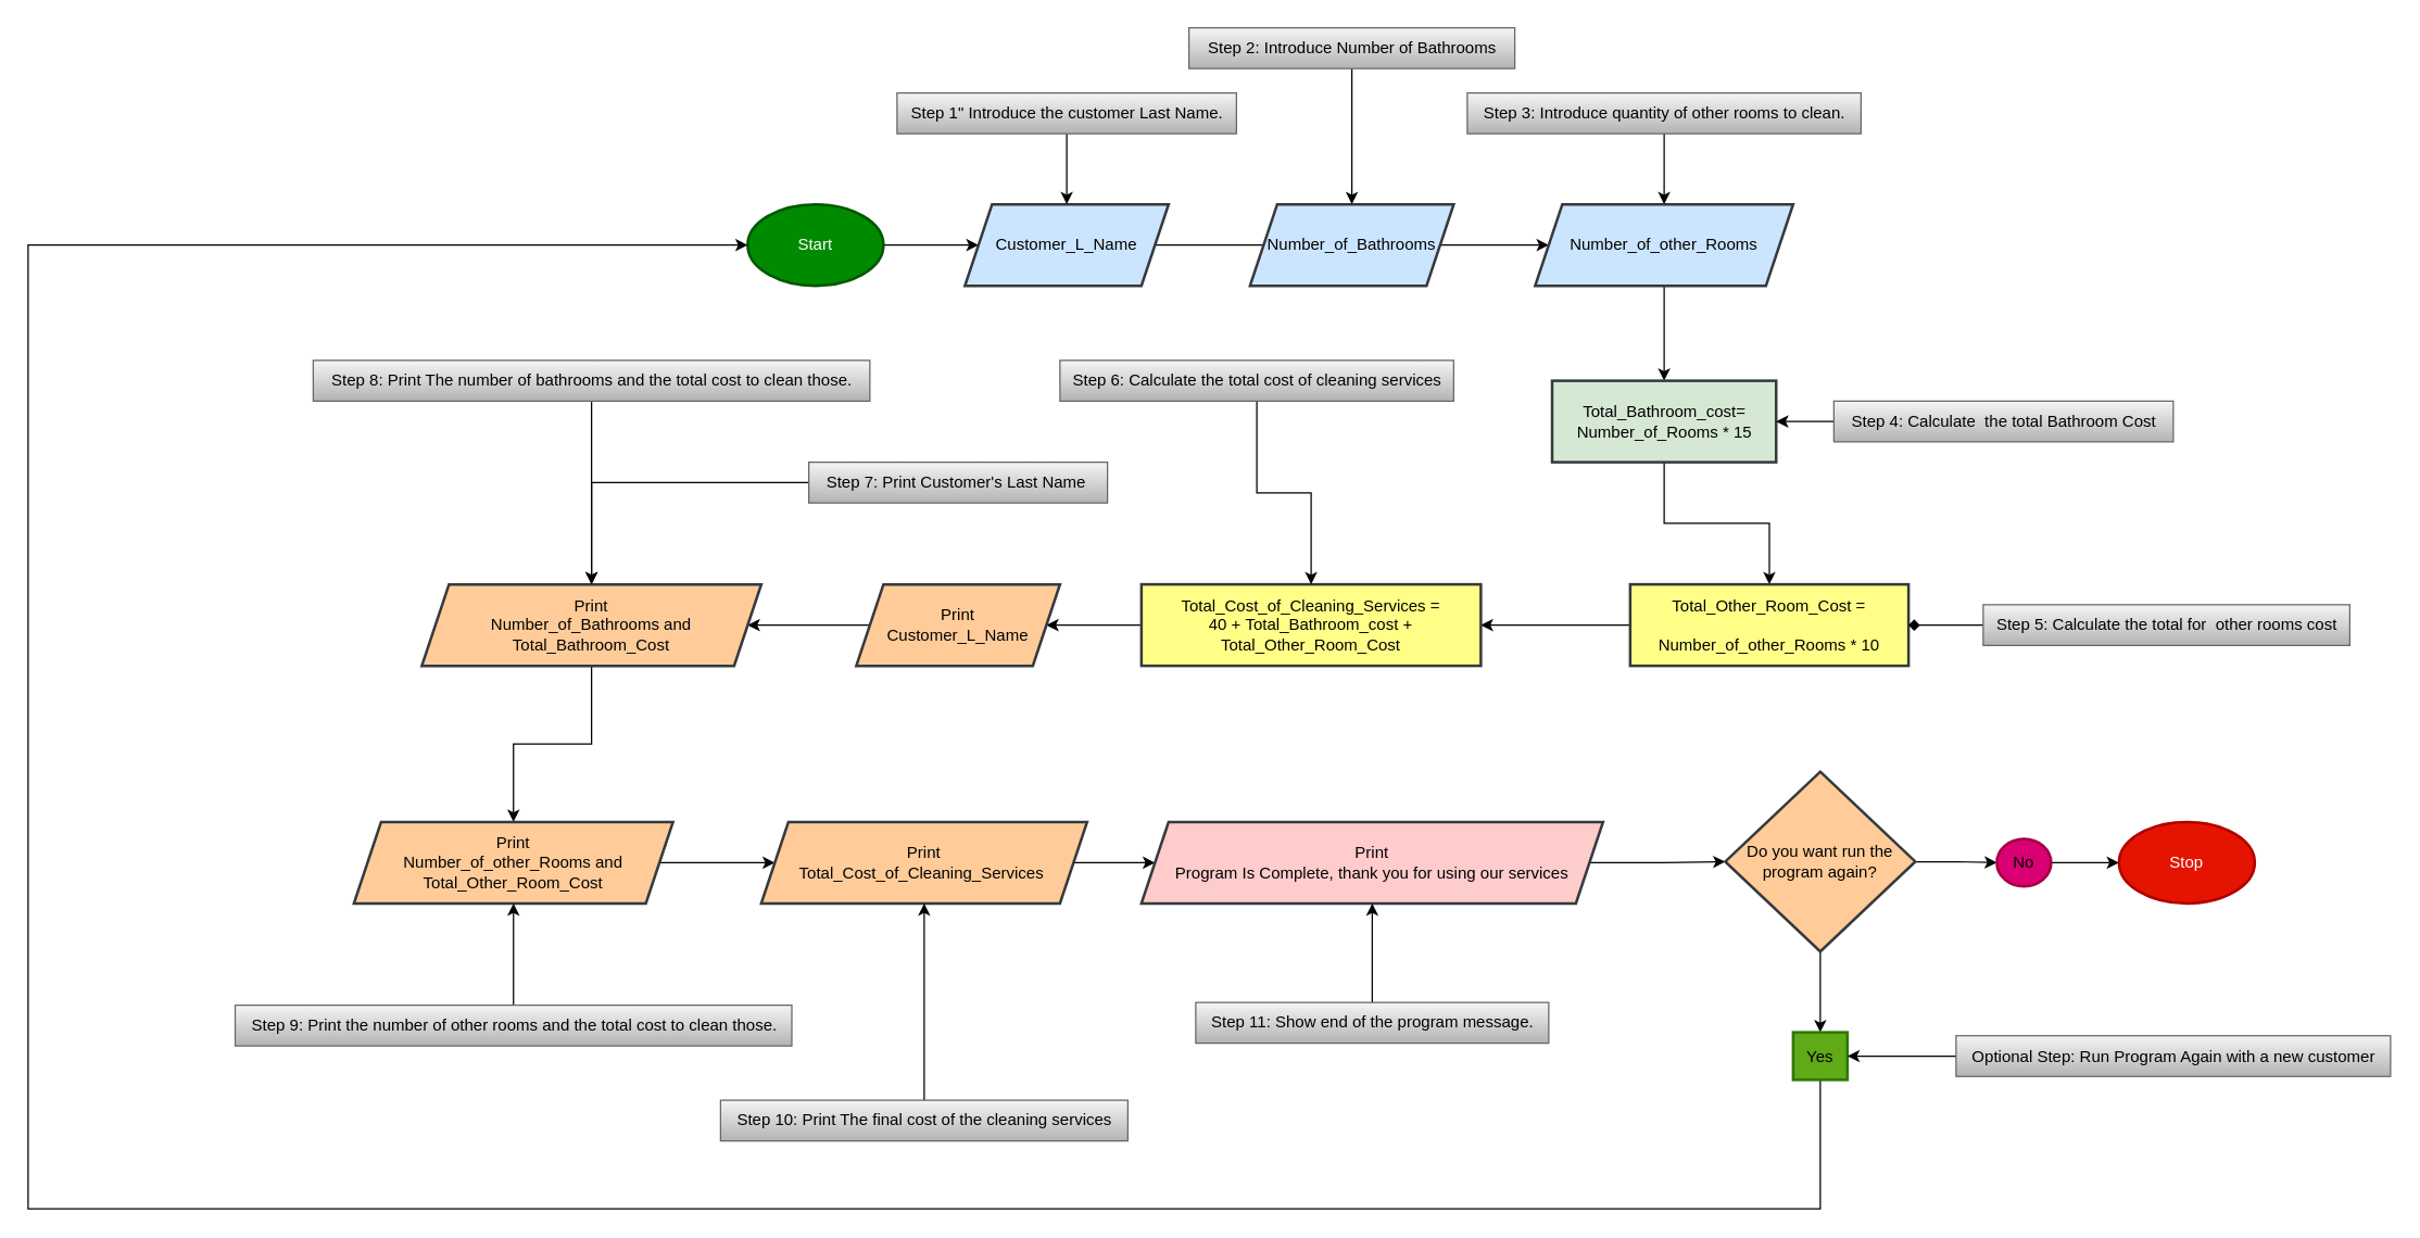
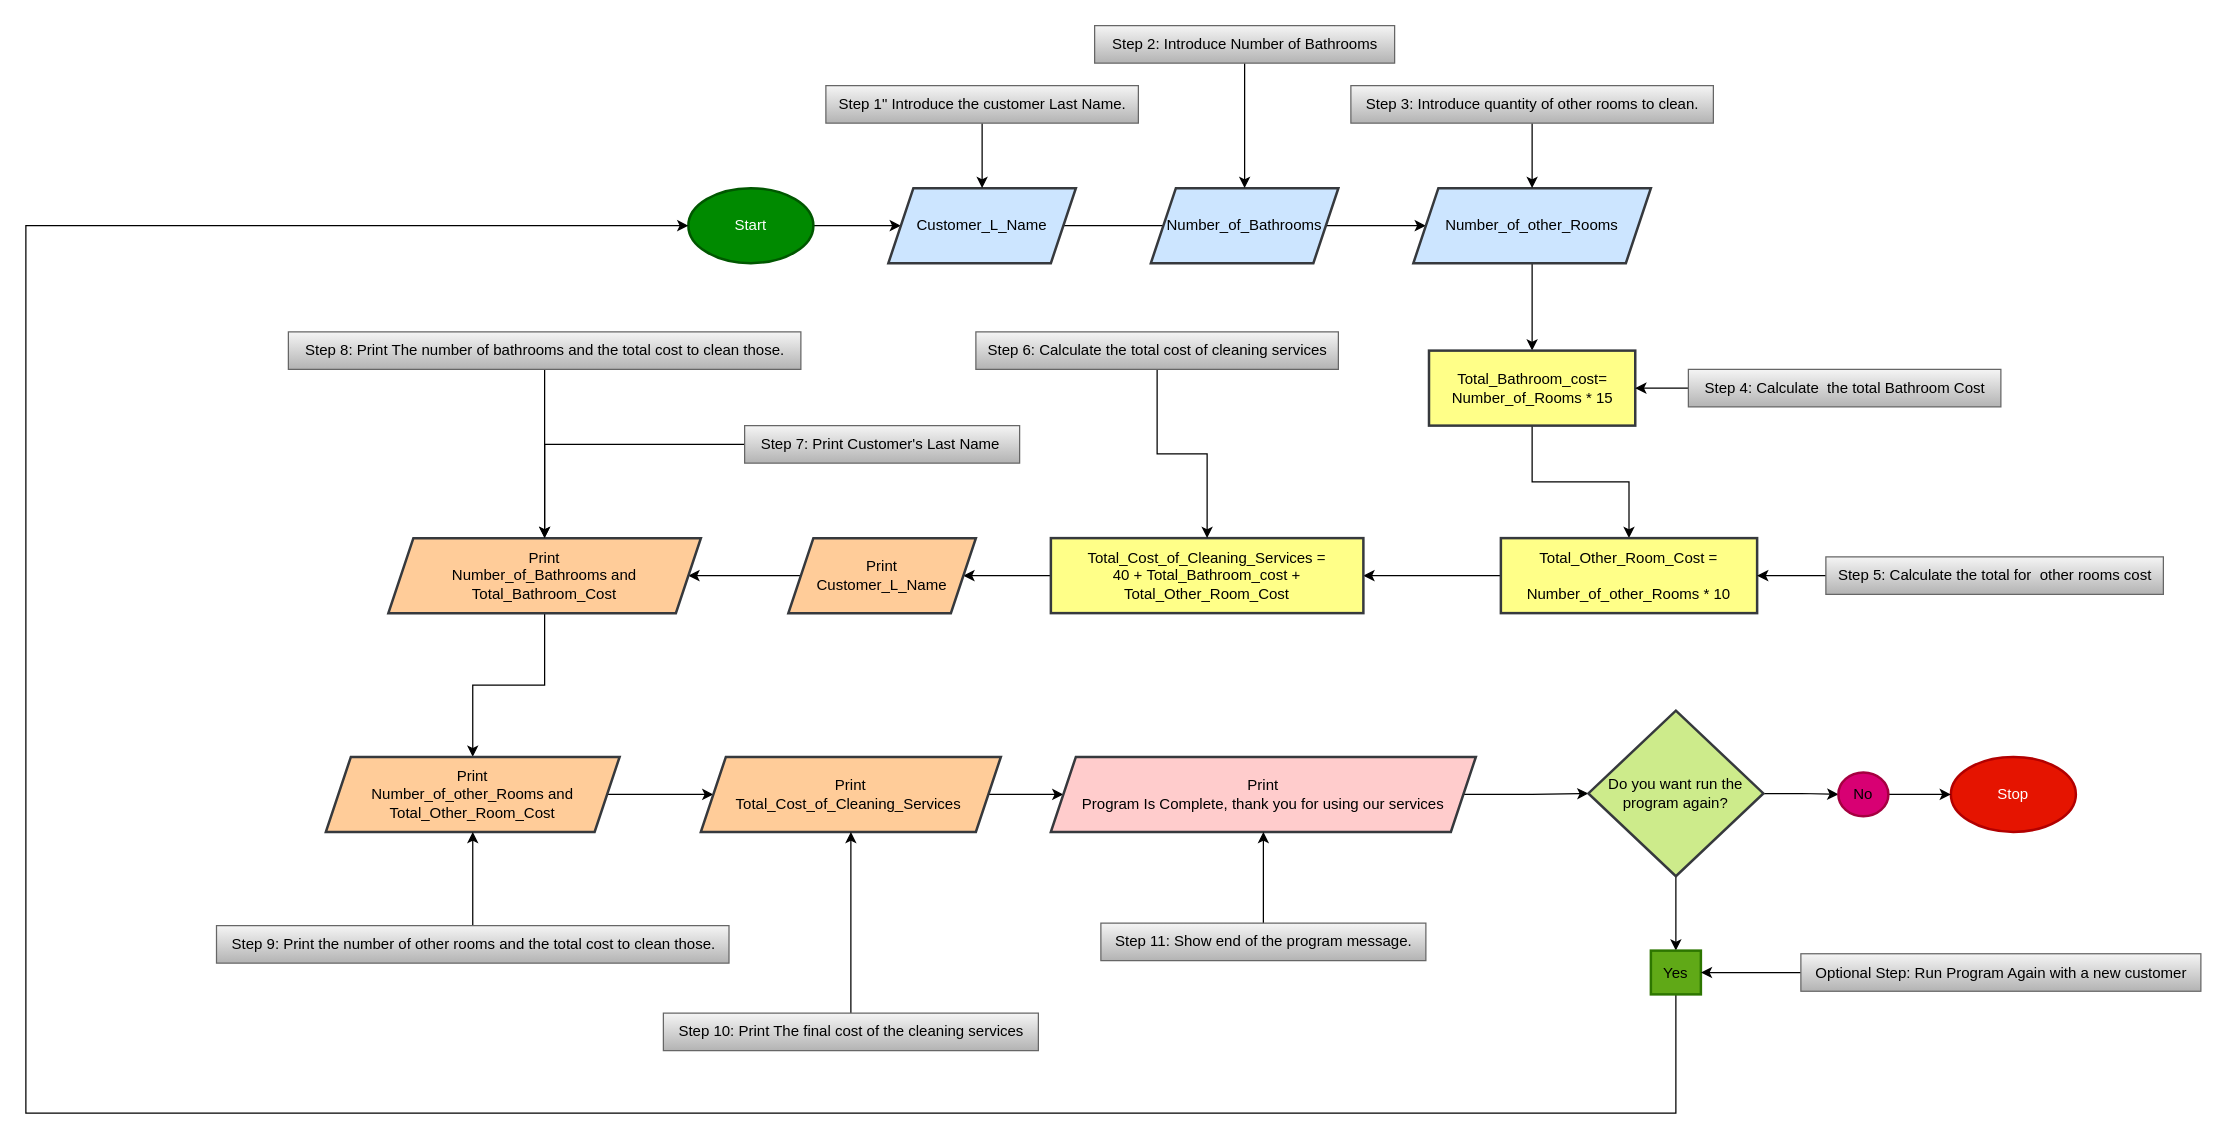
  <mxCell id="0" />
  <mxCell id="1" parent="0" />
  <mxCell id="2" value="" style="edgeStyle=orthogonalEdgeStyle;rounded=0;orthogonalLoop=1;jettySize=auto;html=1;" parent="1" source="3" target="5" edge="1"><mxGeometry relative="1" as="geometry" /></mxCell>
  <mxCell id="3" value="Start" style="strokeWidth=2;html=1;shape=mxgraph.flowchart.start_1;whiteSpace=wrap;fillColor=#008a00;fontColor=#ffffff;strokeColor=#005700;" parent="1" vertex="1"><mxGeometry x="550" y="150" width="100" height="60" as="geometry" /></mxCell>
  <mxCell id="4" value="" style="edgeStyle=orthogonalEdgeStyle;rounded=0;orthogonalLoop=1;jettySize=auto;html=1;endArrow=none;" parent="1" source="5" target="7" edge="1"><mxGeometry relative="1" as="geometry" /></mxCell>
  <mxCell id="5" value="Customer_L_Name" style="shape=parallelogram;perimeter=parallelogramPerimeter;whiteSpace=wrap;html=1;fixedSize=1;strokeWidth=2;fillColor=#cce5ff;strokeColor=#36393d;" parent="1" vertex="1"><mxGeometry x="710" y="150" width="150" height="60" as="geometry" /></mxCell>
  <mxCell id="6" value="" style="edgeStyle=orthogonalEdgeStyle;rounded=0;orthogonalLoop=1;jettySize=auto;html=1;" parent="1" source="7" target="9" edge="1"><mxGeometry relative="1" as="geometry" /></mxCell>
  <mxCell id="7" value="Number_of_Bathrooms" style="shape=parallelogram;perimeter=parallelogramPerimeter;whiteSpace=wrap;html=1;fixedSize=1;strokeWidth=2;fillColor=#cce5ff;strokeColor=#36393d;" parent="1" vertex="1"><mxGeometry x="920" y="150" width="150" height="60" as="geometry" /></mxCell>
  <mxCell id="8" value="" style="edgeStyle=orthogonalEdgeStyle;rounded=0;orthogonalLoop=1;jettySize=auto;html=1;" parent="1" source="9" target="11" edge="1"><mxGeometry relative="1" as="geometry" /></mxCell>
  <mxCell id="9" value="Number_of_other_Rooms" style="shape=parallelogram;perimeter=parallelogramPerimeter;whiteSpace=wrap;html=1;fixedSize=1;strokeWidth=2;fillColor=#cce5ff;strokeColor=#36393d;" parent="1" vertex="1"><mxGeometry x="1130" y="150" width="190" height="60" as="geometry" /></mxCell>
  <mxCell id="10" value="" style="edgeStyle=orthogonalEdgeStyle;rounded=0;orthogonalLoop=1;jettySize=auto;html=1;" parent="1" source="11" target="13" edge="1"><mxGeometry relative="1" as="geometry" /></mxCell>
- <mxCell id="11" value="Total_Bathroom_cost=&lt;br&gt;Number_of_Rooms * 15" style="whiteSpace=wrap;html=1;strokeWidth=2;fillColor=#d5e8d4;strokeColor=#36393d;" parent="1" vertex="1"><mxGeometry x="1142.5" y="280" width="165" height="60" as="geometry" /></mxCell>
+ <mxCell id="11" value="Total_Bathroom_cost=&lt;br&gt;Number_of_Rooms * 15" style="whiteSpace=wrap;html=1;strokeWidth=2;fillColor=#ffff88;strokeColor=#36393d;" parent="1" vertex="1"><mxGeometry x="1142.5" y="280" width="165" height="60" as="geometry" /></mxCell>
  <mxCell id="12" value="" style="edgeStyle=orthogonalEdgeStyle;rounded=0;orthogonalLoop=1;jettySize=auto;html=1;" parent="1" source="13" target="15" edge="1"><mxGeometry relative="1" as="geometry" /></mxCell>
  <mxCell id="13" value="Total_Other_Room_Cost =&lt;br&gt;&lt;br&gt;Number_of_other_Rooms * 10" style="whiteSpace=wrap;html=1;strokeWidth=2;fillColor=#ffff88;strokeColor=#36393d;" parent="1" vertex="1"><mxGeometry x="1200" y="430" width="205" height="60" as="geometry" /></mxCell>
  <mxCell id="14" value="" style="edgeStyle=orthogonalEdgeStyle;rounded=0;orthogonalLoop=1;jettySize=auto;html=1;" parent="1" source="15" target="17" edge="1"><mxGeometry relative="1" as="geometry" /></mxCell>
  <mxCell id="15" value="Total_Cost_of_Cleaning_Services =&lt;div&gt;40 +&amp;nbsp;&lt;span style=&quot;background-color: initial;&quot;&gt;Total_Bathroom_cost + Total_Other_Room_Cost&lt;/span&gt;&lt;/div&gt;" style="whiteSpace=wrap;html=1;strokeWidth=2;fillColor=#ffff88;strokeColor=#36393d;" parent="1" vertex="1"><mxGeometry x="840" y="430" width="250" height="60" as="geometry" /></mxCell>
  <mxCell id="16" value="" style="edgeStyle=orthogonalEdgeStyle;rounded=0;orthogonalLoop=1;jettySize=auto;html=1;" parent="1" source="17" target="19" edge="1"><mxGeometry relative="1" as="geometry" /></mxCell>
  <mxCell id="17" value="Print&lt;br&gt;Customer_L_Name" style="shape=parallelogram;perimeter=parallelogramPerimeter;whiteSpace=wrap;html=1;fixedSize=1;strokeWidth=2;fillColor=#ffcc99;strokeColor=#36393d;" parent="1" vertex="1"><mxGeometry x="630" y="430" width="150" height="60" as="geometry" /></mxCell>
  <mxCell id="18" value="" style="edgeStyle=orthogonalEdgeStyle;rounded=0;orthogonalLoop=1;jettySize=auto;html=1;" parent="1" source="19" target="21" edge="1"><mxGeometry relative="1" as="geometry" /></mxCell>
  <mxCell id="19" value="Print&lt;br&gt;Number_of_Bathrooms and Total_Bathroom_Cost" style="shape=parallelogram;perimeter=parallelogramPerimeter;whiteSpace=wrap;html=1;fixedSize=1;strokeWidth=2;fillColor=#ffcc99;strokeColor=#36393d;" parent="1" vertex="1"><mxGeometry x="310" y="430" width="250" height="60" as="geometry" /></mxCell>
  <mxCell id="20" value="" style="edgeStyle=orthogonalEdgeStyle;rounded=0;orthogonalLoop=1;jettySize=auto;html=1;" parent="1" source="21" target="23" edge="1"><mxGeometry relative="1" as="geometry" /></mxCell>
  <mxCell id="21" value="Print&lt;br&gt;Number_of_other_Rooms and Total_Other_Room_Cost" style="shape=parallelogram;perimeter=parallelogramPerimeter;whiteSpace=wrap;html=1;fixedSize=1;strokeWidth=2;fillColor=#ffcc99;strokeColor=#36393d;" parent="1" vertex="1"><mxGeometry x="260" y="605" width="235" height="60" as="geometry" /></mxCell>
  <mxCell id="22" value="" style="edgeStyle=orthogonalEdgeStyle;rounded=0;orthogonalLoop=1;jettySize=auto;html=1;" parent="1" source="23" target="25" edge="1"><mxGeometry relative="1" as="geometry" /></mxCell>
  <mxCell id="23" value="Print&lt;br&gt;Total_Cost_of_Cleaning_Services&amp;nbsp;" style="shape=parallelogram;perimeter=parallelogramPerimeter;whiteSpace=wrap;html=1;fixedSize=1;strokeWidth=2;fillColor=#ffcc99;strokeColor=#36393d;" parent="1" vertex="1"><mxGeometry x="560" y="605" width="240" height="60" as="geometry" /></mxCell>
  <mxCell id="24" value="" style="edgeStyle=orthogonalEdgeStyle;rounded=0;orthogonalLoop=1;jettySize=auto;html=1;" edge="1" parent="1" source="25" target="51"><mxGeometry relative="1" as="geometry" /></mxCell>
  <mxCell id="25" value="Print&lt;br&gt;Program Is Complete, thank you for using our services" style="shape=parallelogram;perimeter=parallelogramPerimeter;whiteSpace=wrap;html=1;fixedSize=1;strokeWidth=2;fillColor=#ffcccc;strokeColor=#36393d;" parent="1" vertex="1"><mxGeometry x="840" y="605" width="340" height="60" as="geometry" /></mxCell>
  <mxCell id="26" value="Stop" style="strokeWidth=2;html=1;shape=mxgraph.flowchart.start_1;whiteSpace=wrap;fillColor=#e51400;fontColor=#ffffff;strokeColor=#B20000;" parent="1" vertex="1"><mxGeometry x="1560" y="605" width="100" height="60" as="geometry" /></mxCell>
  <mxCell id="27" value="" style="edgeStyle=orthogonalEdgeStyle;rounded=0;orthogonalLoop=1;jettySize=auto;html=1;" parent="1" source="28" target="5" edge="1"><mxGeometry relative="1" as="geometry" /></mxCell>
  <mxCell id="28" value="Step 1&quot; Introduce the customer Last Name." style="text;html=1;align=center;verticalAlign=middle;resizable=0;points=[];autosize=1;strokeColor=#666666;fillColor=#f5f5f5;gradientColor=#b3b3b3;" parent="1" vertex="1"><mxGeometry x="660" y="68" width="250" height="30" as="geometry" /></mxCell>
  <mxCell id="29" value="" style="edgeStyle=orthogonalEdgeStyle;rounded=0;orthogonalLoop=1;jettySize=auto;html=1;" parent="1" source="30" target="7" edge="1"><mxGeometry relative="1" as="geometry" /></mxCell>
  <mxCell id="30" value="Step 2: Introduce Number of Bathrooms" style="text;html=1;align=center;verticalAlign=middle;resizable=0;points=[];autosize=1;strokeColor=#666666;fillColor=#f5f5f5;gradientColor=#b3b3b3;" parent="1" vertex="1"><mxGeometry x="875" y="20" width="240" height="30" as="geometry" /></mxCell>
  <mxCell id="31" value="" style="edgeStyle=orthogonalEdgeStyle;rounded=0;orthogonalLoop=1;jettySize=auto;html=1;" parent="1" source="32" target="9" edge="1"><mxGeometry relative="1" as="geometry" /></mxCell>
  <mxCell id="32" value="Step 3: Introduce quantity of other rooms to clean." style="text;html=1;align=center;verticalAlign=middle;resizable=0;points=[];autosize=1;strokeColor=#666666;fillColor=#f5f5f5;gradientColor=#b3b3b3;" parent="1" vertex="1"><mxGeometry x="1080" y="68" width="290" height="30" as="geometry" /></mxCell>
  <mxCell id="33" value="" style="edgeStyle=orthogonalEdgeStyle;rounded=0;orthogonalLoop=1;jettySize=auto;html=1;" parent="1" source="34" target="11" edge="1"><mxGeometry relative="1" as="geometry" /></mxCell>
  <mxCell id="34" value="Step 4: Calculate&amp;nbsp; the total Bathroom Cost" style="text;html=1;align=center;verticalAlign=middle;resizable=0;points=[];autosize=1;strokeColor=#666666;fillColor=#f5f5f5;gradientColor=#b3b3b3;" parent="1" vertex="1"><mxGeometry x="1350" y="295" width="250" height="30" as="geometry" /></mxCell>
- <mxCell id="35" value="" style="edgeStyle=orthogonalEdgeStyle;rounded=0;orthogonalLoop=1;jettySize=auto;html=1;endArrow=diamond;" parent="1" source="36" target="13" edge="1"><mxGeometry relative="1" as="geometry" /></mxCell>
+ <mxCell id="35" value="" style="edgeStyle=orthogonalEdgeStyle;rounded=0;orthogonalLoop=1;jettySize=auto;html=1;" parent="1" source="36" target="13" edge="1"><mxGeometry relative="1" as="geometry" /></mxCell>
  <mxCell id="36" value="Step 5: Calculate the total for&amp;nbsp; other rooms cost" style="text;html=1;align=center;verticalAlign=middle;resizable=0;points=[];autosize=1;strokeColor=#666666;fillColor=#f5f5f5;gradientColor=#b3b3b3;" parent="1" vertex="1"><mxGeometry x="1460" y="445" width="270" height="30" as="geometry" /></mxCell>
  <mxCell id="37" value="" style="edgeStyle=orthogonalEdgeStyle;rounded=0;orthogonalLoop=1;jettySize=auto;html=1;" parent="1" source="38" target="15" edge="1"><mxGeometry relative="1" as="geometry" /></mxCell>
  <mxCell id="38" value="Step 6: Calculate the total cost of cleaning services" style="text;html=1;align=center;verticalAlign=middle;resizable=0;points=[];autosize=1;strokeColor=#666666;fillColor=#f5f5f5;gradientColor=#b3b3b3;" parent="1" vertex="1"><mxGeometry x="780" y="265" width="290" height="30" as="geometry" /></mxCell>
  <mxCell id="39" value="" style="edgeStyle=orthogonalEdgeStyle;rounded=0;orthogonalLoop=1;jettySize=auto;html=1;" parent="1" source="40" target="19" edge="1"><mxGeometry relative="1" as="geometry" /></mxCell>
  <mxCell id="40" value="Step 7: Print Customer's Last Name&amp;nbsp;" style="text;html=1;align=center;verticalAlign=middle;resizable=0;points=[];autosize=1;strokeColor=#666666;fillColor=#f5f5f5;gradientColor=#b3b3b3;" parent="1" vertex="1"><mxGeometry x="595" y="340" width="220" height="30" as="geometry" /></mxCell>
  <mxCell id="41" value="" style="edgeStyle=orthogonalEdgeStyle;rounded=0;orthogonalLoop=1;jettySize=auto;html=1;" parent="1" source="42" target="19" edge="1"><mxGeometry relative="1" as="geometry" /></mxCell>
  <mxCell id="42" value="Step 8: Print The number of bathrooms and the total cost to clean those." style="text;html=1;align=center;verticalAlign=middle;resizable=0;points=[];autosize=1;strokeColor=#666666;fillColor=#f5f5f5;gradientColor=#b3b3b3;" parent="1" vertex="1"><mxGeometry x="230" y="265" width="410" height="30" as="geometry" /></mxCell>
  <mxCell id="43" value="" style="edgeStyle=orthogonalEdgeStyle;rounded=0;orthogonalLoop=1;jettySize=auto;html=1;" parent="1" source="44" target="21" edge="1"><mxGeometry relative="1" as="geometry" /></mxCell>
  <mxCell id="44" value="Step 9: Print the number of other rooms and the total cost to clean those." style="text;html=1;align=center;verticalAlign=middle;resizable=0;points=[];autosize=1;strokeColor=#666666;fillColor=#f5f5f5;gradientColor=#b3b3b3;" parent="1" vertex="1"><mxGeometry x="172.5" y="740" width="410" height="30" as="geometry" /></mxCell>
  <mxCell id="45" value="" style="edgeStyle=orthogonalEdgeStyle;rounded=0;orthogonalLoop=1;jettySize=auto;html=1;" parent="1" source="46" target="23" edge="1"><mxGeometry relative="1" as="geometry" /></mxCell>
  <mxCell id="46" value="Step 10: Print The final cost of the cleaning services" style="text;html=1;align=center;verticalAlign=middle;resizable=0;points=[];autosize=1;strokeColor=#666666;fillColor=#f5f5f5;gradientColor=#b3b3b3;" parent="1" vertex="1"><mxGeometry x="530" y="810" width="300" height="30" as="geometry" /></mxCell>
  <mxCell id="47" value="" style="edgeStyle=orthogonalEdgeStyle;rounded=0;orthogonalLoop=1;jettySize=auto;html=1;" parent="1" source="48" target="25" edge="1"><mxGeometry relative="1" as="geometry" /></mxCell>
  <mxCell id="48" value="Step 11: Show end of the program message." style="text;html=1;align=center;verticalAlign=middle;resizable=0;points=[];autosize=1;strokeColor=#666666;fillColor=#f5f5f5;gradientColor=#b3b3b3;" parent="1" vertex="1"><mxGeometry x="880" y="738" width="260" height="30" as="geometry" /></mxCell>
  <mxCell id="49" value="" style="edgeStyle=orthogonalEdgeStyle;rounded=0;orthogonalLoop=1;jettySize=auto;html=1;" edge="1" parent="1" source="51" target="53"><mxGeometry relative="1" as="geometry" /></mxCell>
  <mxCell id="50" value="" style="edgeStyle=orthogonalEdgeStyle;rounded=0;orthogonalLoop=1;jettySize=auto;html=1;" edge="1" parent="1" source="51" target="55"><mxGeometry relative="1" as="geometry" /></mxCell>
- <mxCell id="51" value="Do you want run the program again?" style="rhombus;whiteSpace=wrap;html=1;fillColor=#ffcc99;strokeColor=#36393d;strokeWidth=2;" vertex="1" parent="1"><mxGeometry x="1270" y="568" width="140" height="132.5" as="geometry" /></mxCell>
+ <mxCell id="51" value="Do you want run the program again?" style="rhombus;whiteSpace=wrap;html=1;fillColor=#cdeb8b;strokeColor=#36393d;strokeWidth=2;" vertex="1" parent="1"><mxGeometry x="1270" y="568" width="140" height="132.5" as="geometry" /></mxCell>
  <mxCell id="52" value="" style="edgeStyle=orthogonalEdgeStyle;rounded=0;orthogonalLoop=1;jettySize=auto;html=1;" edge="1" parent="1" source="53" target="26"><mxGeometry relative="1" as="geometry" /></mxCell>
  <mxCell id="53" value="&lt;font color=&quot;#000000&quot;&gt;No&lt;/font&gt;" style="ellipse;whiteSpace=wrap;html=1;fillColor=#d80073;strokeColor=#A50040;strokeWidth=2;fontColor=#ffffff;" vertex="1" parent="1"><mxGeometry x="1470" y="617.5" width="40" height="35" as="geometry" /></mxCell>
  <mxCell id="54" style="edgeStyle=orthogonalEdgeStyle;rounded=0;orthogonalLoop=1;jettySize=auto;html=1;" edge="1" parent="1" source="55" target="3"><mxGeometry relative="1" as="geometry"><Array as="points"><mxPoint x="1340" y="890" /><mxPoint x="20" y="890" /><mxPoint x="20" y="180" /></Array></mxGeometry></mxCell>
  <mxCell id="55" value="&lt;font color=&quot;#000000&quot;&gt;Yes&lt;/font&gt;" style="whiteSpace=wrap;html=1;fillColor=#60a917;strokeColor=#2D7600;strokeWidth=2;fontColor=#ffffff;rounded=0;" vertex="1" parent="1"><mxGeometry x="1320" y="760" width="40" height="35" as="geometry" /></mxCell>
  <mxCell id="56" value="" style="edgeStyle=orthogonalEdgeStyle;rounded=0;orthogonalLoop=1;jettySize=auto;html=1;" edge="1" parent="1" source="57" target="55"><mxGeometry relative="1" as="geometry" /></mxCell>
  <mxCell id="57" value="Optional Step: Run Program Again with a new customer" style="text;html=1;align=center;verticalAlign=middle;resizable=0;points=[];autosize=1;strokeColor=#666666;fillColor=#f5f5f5;gradientColor=#b3b3b3;" vertex="1" parent="1"><mxGeometry x="1440" y="762.5" width="320" height="30" as="geometry" /></mxCell>
